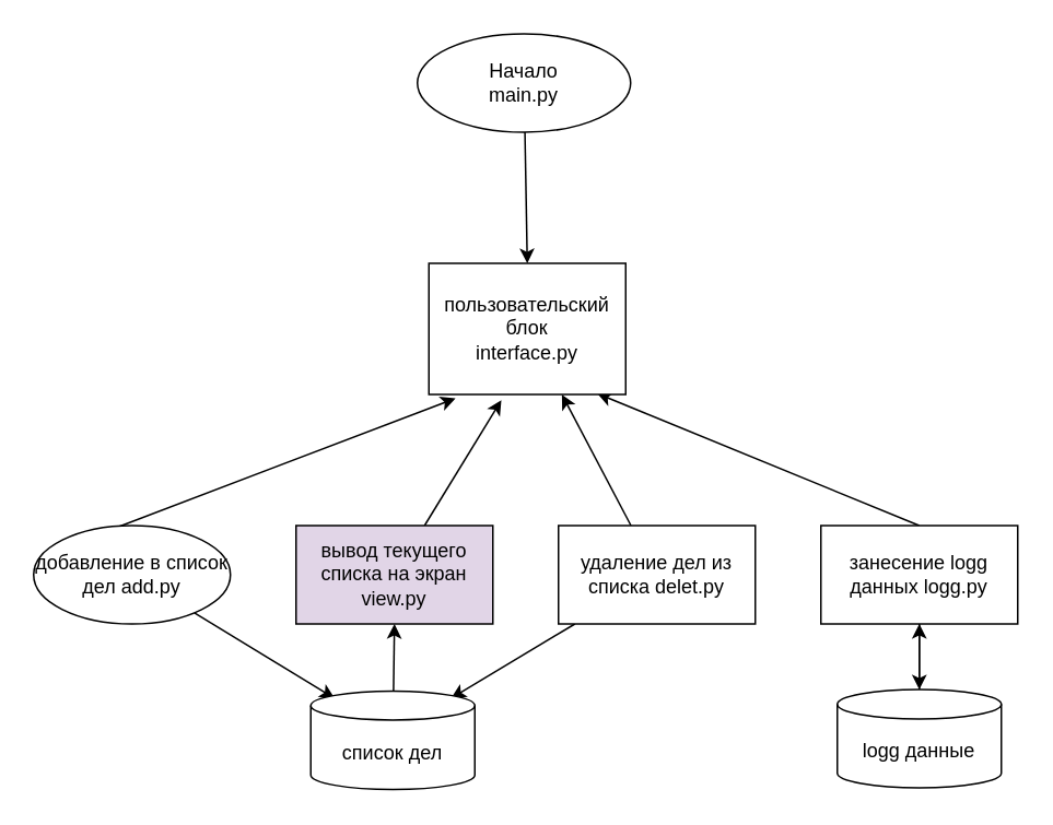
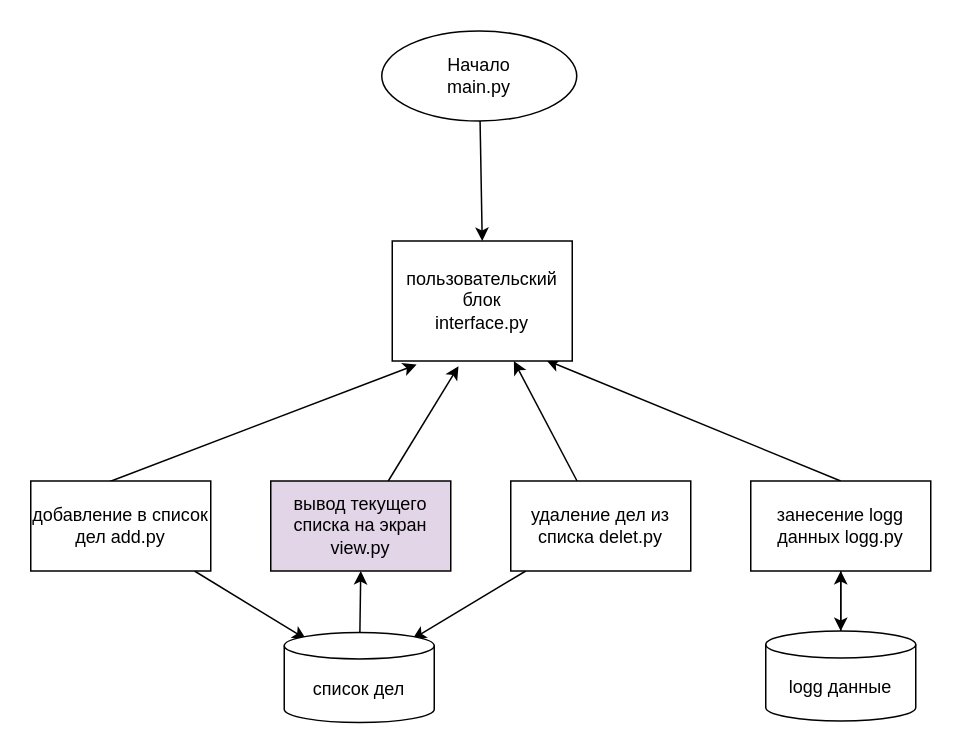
  <mxCell id="0" />
  <mxCell id="1" parent="0" />
  <mxCell id="2" style="edgeStyle=none;html=1;entryX=0.5;entryY=1;entryDx=0;entryDy=0;" edge="1" parent="1" source="3" target="16"><mxGeometry relative="1" as="geometry" /></mxCell>
  <mxCell id="3" value="logg данные" style="shape=cylinder3;whiteSpace=wrap;html=1;boundedLbl=1;backgroundOutline=1;size=9.0;rotation=0;" vertex="1" parent="1"><mxGeometry x="510" y="420" width="100" height="60" as="geometry" /></mxCell>
  <mxCell id="4" style="edgeStyle=none;html=1;entryX=0.5;entryY=0;entryDx=0;entryDy=0;" edge="1" parent="1" source="5" target="17"><mxGeometry relative="1" as="geometry"><mxPoint x="319" y="150" as="targetPoint" /></mxGeometry></mxCell>
  <mxCell id="5" value="Начало &lt;br&gt;main.py" style="ellipse;whiteSpace=wrap;html=1;" vertex="1" parent="1"><mxGeometry x="254" y="20" width="130" height="60" as="geometry" /></mxCell>
  <mxCell id="6" style="edgeStyle=none;html=1;entryX=0.135;entryY=1.03;entryDx=0;entryDy=0;entryPerimeter=0;exitX=0.407;exitY=0.03;exitDx=0;exitDy=0;exitPerimeter=0;" edge="1" parent="1" source="8" target="17"><mxGeometry relative="1" as="geometry" /></mxCell>
  <mxCell id="7" style="edgeStyle=none;html=1;entryX=0.145;entryY=0;entryDx=0;entryDy=4.35;entryPerimeter=0;" edge="1" parent="1" source="8" target="19"><mxGeometry relative="1" as="geometry" /></mxCell>
- <mxCell id="8" value="добавление в список дел add.py" style="ellipse;whiteSpace=wrap;html=1;" vertex="1" parent="1"><mxGeometry x="20" y="320" width="120" height="60" as="geometry" /></mxCell>
+ <mxCell id="8" value="добавление в список дел add.py" style="rounded=0;whiteSpace=wrap;html=1;" vertex="1" parent="1"><mxGeometry x="20" y="320" width="120" height="60" as="geometry" /></mxCell>
  <mxCell id="9" style="edgeStyle=none;html=1;entryX=0.368;entryY=1.043;entryDx=0;entryDy=0;entryPerimeter=0;" edge="1" parent="1" source="10" target="17"><mxGeometry relative="1" as="geometry" /></mxCell>
  <mxCell id="10" value="вывод текущего списка на экран view.py" style="rounded=0;whiteSpace=wrap;html=1;fillColor=#e1d5e7;" vertex="1" parent="1"><mxGeometry x="180" y="320" width="120" height="60" as="geometry" /></mxCell>
  <mxCell id="11" style="edgeStyle=none;html=1;" edge="1" parent="1" source="13" target="17"><mxGeometry relative="1" as="geometry" /></mxCell>
  <mxCell id="12" style="edgeStyle=none;html=1;entryX=0.855;entryY=0;entryDx=0;entryDy=4.35;entryPerimeter=0;" edge="1" parent="1" source="13" target="19"><mxGeometry relative="1" as="geometry" /></mxCell>
  <mxCell id="13" value="удаление дел из списка delet.py" style="rounded=0;whiteSpace=wrap;html=1;" vertex="1" parent="1"><mxGeometry x="340" y="320" width="120" height="60" as="geometry" /></mxCell>
  <mxCell id="14" style="edgeStyle=none;html=1;entryX=0.5;entryY=0;entryDx=0;entryDy=0;entryPerimeter=0;" edge="1" parent="1" source="16" target="3"><mxGeometry relative="1" as="geometry" /></mxCell>
  <mxCell id="15" style="edgeStyle=none;html=1;entryX=0.855;entryY=1.057;entryDx=0;entryDy=0;entryPerimeter=0;exitX=0.5;exitY=0;exitDx=0;exitDy=0;" edge="1" parent="1" source="16"><mxGeometry relative="1" as="geometry"><mxPoint x="504.718" y="316" as="sourcePoint" /><mxPoint x="363.6" y="239.42" as="targetPoint" /></mxGeometry></mxCell>
  <mxCell id="16" value="занесение logg данных logg.py" style="rounded=0;whiteSpace=wrap;html=1;" vertex="1" parent="1"><mxGeometry x="500" y="320" width="120" height="60" as="geometry" /></mxCell>
  <mxCell id="17" value="пользовательский блок &lt;br&gt;interface.py" style="rounded=0;whiteSpace=wrap;html=1;" vertex="1" parent="1"><mxGeometry x="261" y="160" width="120" height="80" as="geometry" /></mxCell>
  <mxCell id="18" style="edgeStyle=none;html=1;entryX=0.5;entryY=1;entryDx=0;entryDy=0;" edge="1" parent="1" source="19" target="10"><mxGeometry relative="1" as="geometry" /></mxCell>
  <mxCell id="19" value="список дел" style="shape=cylinder3;whiteSpace=wrap;html=1;boundedLbl=1;backgroundOutline=1;size=8.8;" vertex="1" parent="1"><mxGeometry x="189" y="421" width="100" height="60" as="geometry" /></mxCell>
